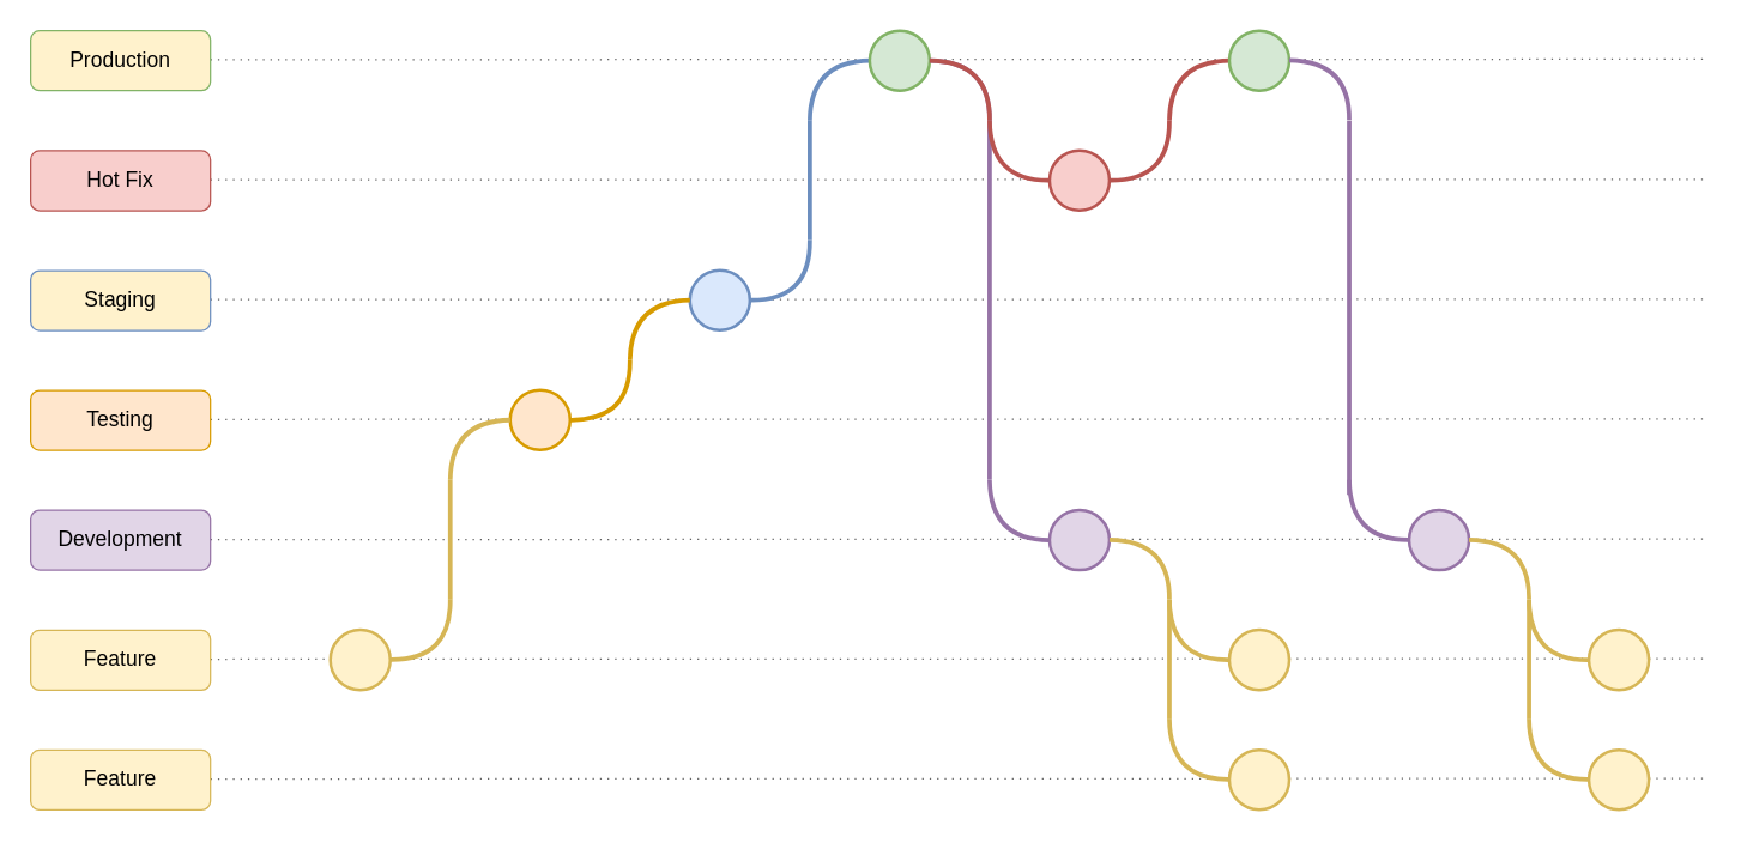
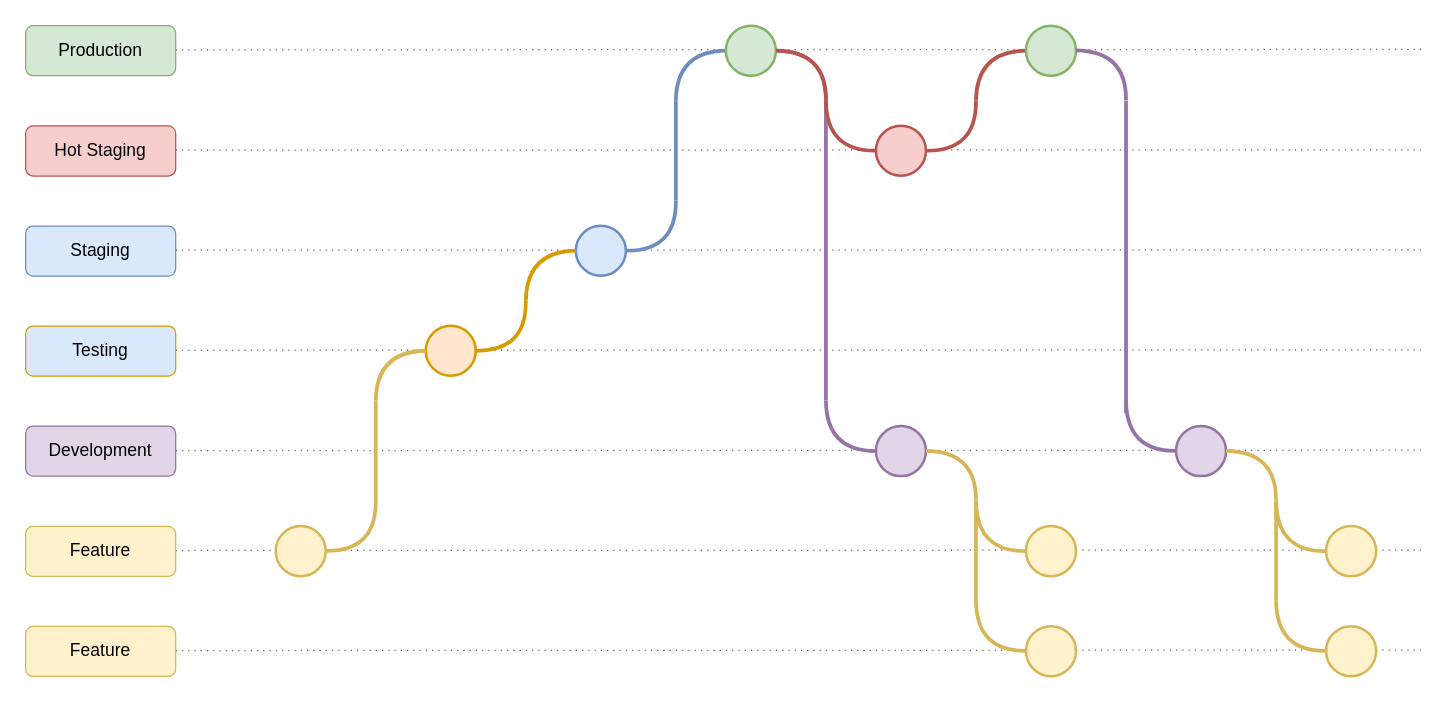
  <mxCell id="0" />
  <mxCell id="1" parent="0" />
  <mxCell id="2" style="edgeStyle=none;rounded=0;orthogonalLoop=1;jettySize=auto;html=1;exitX=1;exitY=0.5;exitDx=0;exitDy=0;elbow=vertical;endArrow=none;endFill=0;dashed=1;fillColor=#f5f5f5;strokeColor=#666666;dashPattern=1 4;strokeWidth=1;" parent="1" edge="1"><mxGeometry relative="1" as="geometry"><mxPoint x="1140" y="519.417" as="targetPoint" /><mxPoint x="140" y="519.75" as="sourcePoint" /></mxGeometry></mxCell>
  <mxCell id="3" style="edgeStyle=none;rounded=0;orthogonalLoop=1;jettySize=auto;html=1;exitX=1;exitY=0.5;exitDx=0;exitDy=0;elbow=vertical;endArrow=none;endFill=0;dashed=1;fillColor=#f5f5f5;strokeColor=#666666;dashPattern=1 4;strokeWidth=1;" parent="1" edge="1"><mxGeometry relative="1" as="geometry"><mxPoint x="1140" y="439.417" as="targetPoint" /><mxPoint x="140" y="439.75" as="sourcePoint" /></mxGeometry></mxCell>
  <mxCell id="4" style="edgeStyle=none;rounded=0;orthogonalLoop=1;jettySize=auto;html=1;exitX=1;exitY=0.5;exitDx=0;exitDy=0;elbow=vertical;endArrow=none;endFill=0;dashed=1;fillColor=#f5f5f5;strokeColor=#666666;dashPattern=1 4;strokeWidth=1;" parent="1" edge="1"><mxGeometry relative="1" as="geometry"><mxPoint x="1140" y="359.537" as="targetPoint" /><mxPoint x="140" y="359.87" as="sourcePoint" /></mxGeometry></mxCell>
  <mxCell id="5" style="edgeStyle=none;rounded=0;orthogonalLoop=1;jettySize=auto;html=1;exitX=1;exitY=0.5;exitDx=0;exitDy=0;elbow=vertical;endArrow=none;endFill=0;dashed=1;fillColor=#f5f5f5;strokeColor=#666666;dashPattern=1 4;strokeWidth=1;" parent="1" edge="1"><mxGeometry relative="1" as="geometry"><mxPoint x="1140" y="279.287" as="targetPoint" /><mxPoint x="140" y="279.62" as="sourcePoint" /></mxGeometry></mxCell>
  <mxCell id="6" style="edgeStyle=none;rounded=0;orthogonalLoop=1;jettySize=auto;html=1;exitX=1;exitY=0.5;exitDx=0;exitDy=0;elbow=vertical;endArrow=none;endFill=0;dashed=1;fillColor=#f5f5f5;strokeColor=#666666;dashPattern=1 4;strokeWidth=1;" parent="1" edge="1"><mxGeometry relative="1" as="geometry"><mxPoint x="1140" y="199.287" as="targetPoint" /><mxPoint x="140" y="199.62" as="sourcePoint" /></mxGeometry></mxCell>
  <mxCell id="7" style="edgeStyle=none;rounded=0;orthogonalLoop=1;jettySize=auto;html=1;exitX=1;exitY=0.5;exitDx=0;exitDy=0;elbow=vertical;endArrow=none;endFill=0;dashed=1;fillColor=#f5f5f5;strokeColor=#666666;dashPattern=1 4;strokeWidth=1;" parent="1" edge="1"><mxGeometry relative="1" as="geometry"><mxPoint x="1140" y="119.287" as="targetPoint" /><mxPoint x="140" y="119.62" as="sourcePoint" /></mxGeometry></mxCell>
  <mxCell id="8" style="edgeStyle=none;rounded=0;orthogonalLoop=1;jettySize=auto;html=1;exitX=1;exitY=0.5;exitDx=0;exitDy=0;elbow=vertical;endArrow=none;endFill=0;dashed=1;fillColor=#f5f5f5;strokeColor=#666666;dashPattern=1 4;strokeWidth=1;" parent="1" edge="1"><mxGeometry relative="1" as="geometry"><mxPoint x="1140" y="39.037" as="targetPoint" /><mxPoint x="140" y="39.37" as="sourcePoint" /></mxGeometry></mxCell>
  <mxCell id="9" style="edgeStyle=orthogonalEdgeStyle;curved=1;rounded=0;orthogonalLoop=1;jettySize=auto;html=1;exitX=1;exitY=0.5;exitDx=0;exitDy=0;endArrow=none;endFill=0;dashed=1;dashPattern=1 4;" parent="1" source="19" edge="1"><mxGeometry relative="1" as="geometry"><mxPoint x="100" y="439.66" as="sourcePoint" /><mxPoint x="860" y="440.25" as="targetPoint" /></mxGeometry></mxCell>
  <mxCell id="10" style="edgeStyle=orthogonalEdgeStyle;curved=1;rounded=0;orthogonalLoop=1;jettySize=auto;html=1;exitX=1;exitY=0.5;exitDx=0;exitDy=0;endArrow=none;endFill=0;dashed=1;dashPattern=1 4;" parent="1" source="20" edge="1"><mxGeometry relative="1" as="geometry"><mxPoint x="100" y="519.66" as="sourcePoint" /><mxPoint x="860" y="520.25" as="targetPoint" /></mxGeometry></mxCell>
  <mxCell id="11" style="edgeStyle=orthogonalEdgeStyle;curved=1;rounded=0;orthogonalLoop=1;jettySize=auto;html=1;exitX=0;exitY=0.5;exitDx=0;exitDy=0;entryX=0;entryY=0;entryDx=0;entryDy=0;endArrow=none;endFill=0;fillColor=#dae8fc;strokeColor=#6c8ebf;strokeWidth=3;" parent="1" edge="1"><mxGeometry relative="1" as="geometry"><mxPoint x="540" y="80" as="targetPoint" /><mxPoint x="580" y="40" as="sourcePoint" /></mxGeometry></mxCell>
  <mxCell id="12" value="" style="ellipse;whiteSpace=wrap;html=1;aspect=fixed;fillColor=#d5e8d4;strokeColor=#82b366;strokeWidth=2;" parent="1" vertex="1"><mxGeometry x="580" y="20" width="40" height="40" as="geometry" /></mxCell>
  <mxCell id="13" value="" style="ellipse;whiteSpace=wrap;html=1;aspect=fixed;fillColor=#dae8fc;strokeColor=#6c8ebf;strokeWidth=2;" parent="1" vertex="1"><mxGeometry x="460" y="180" width="40" height="40" as="geometry" /></mxCell>
  <mxCell id="14" style="edgeStyle=orthogonalEdgeStyle;curved=1;rounded=0;orthogonalLoop=1;jettySize=auto;html=1;exitX=1;exitY=0.5;exitDx=0;exitDy=0;entryX=1;entryY=1;entryDx=0;entryDy=0;endArrow=none;endFill=0;fillColor=#dae8fc;strokeColor=#6c8ebf;strokeWidth=3;" parent="1" edge="1"><mxGeometry relative="1" as="geometry"><mxPoint x="500" y="200" as="sourcePoint" /><mxPoint x="540" y="160" as="targetPoint" /></mxGeometry></mxCell>
  <mxCell id="15" style="edgeStyle=orthogonalEdgeStyle;rounded=0;orthogonalLoop=1;jettySize=auto;html=1;exitX=1;exitY=0.5;exitDx=0;exitDy=0;entryX=0.5;entryY=0;entryDx=0;entryDy=0;curved=1;endArrow=none;endFill=0;strokeWidth=3;fillColor=#e1d5e7;strokeColor=#9673a6;" parent="1" edge="1"><mxGeometry relative="1" as="geometry"><mxPoint x="660" y="80" as="targetPoint" /><mxPoint x="620" y="40" as="sourcePoint" /></mxGeometry></mxCell>
  <mxCell id="16" style="edgeStyle=orthogonalEdgeStyle;curved=1;rounded=0;orthogonalLoop=1;jettySize=auto;html=1;exitX=0;exitY=0.5;exitDx=0;exitDy=0;entryX=0.5;entryY=1;entryDx=0;entryDy=0;endArrow=none;endFill=0;strokeWidth=3;fillColor=#e1d5e7;strokeColor=#9673a6;" parent="1" source="17" edge="1"><mxGeometry relative="1" as="geometry"><mxPoint x="660" y="320.25" as="targetPoint" /></mxGeometry></mxCell>
  <mxCell id="17" value="" style="ellipse;whiteSpace=wrap;html=1;aspect=fixed;fillColor=#e1d5e7;strokeColor=#9673a6;strokeWidth=2;" parent="1" vertex="1"><mxGeometry x="700" y="340.25" width="40" height="40" as="geometry" /></mxCell>
  <mxCell id="18" style="edgeStyle=orthogonalEdgeStyle;curved=1;rounded=0;orthogonalLoop=1;jettySize=auto;html=1;endArrow=none;endFill=0;strokeWidth=3;fillColor=#e1d5e7;strokeColor=#9673a6;" parent="1" edge="1"><mxGeometry relative="1" as="geometry"><mxPoint x="660" y="320" as="targetPoint" /><mxPoint x="660" y="80" as="sourcePoint" /></mxGeometry></mxCell>
  <mxCell id="19" value="" style="ellipse;whiteSpace=wrap;html=1;aspect=fixed;fillColor=#fff2cc;strokeColor=#d6b656;strokeWidth=2;" parent="1" vertex="1"><mxGeometry x="820" y="420.25" width="40" height="40" as="geometry" /></mxCell>
  <mxCell id="20" value="" style="ellipse;whiteSpace=wrap;html=1;aspect=fixed;fillColor=#fff2cc;strokeColor=#d6b656;strokeWidth=2;" parent="1" vertex="1"><mxGeometry x="820" y="500.25" width="40" height="40" as="geometry" /></mxCell>
  <mxCell id="21" style="edgeStyle=orthogonalEdgeStyle;rounded=0;orthogonalLoop=1;jettySize=auto;html=1;exitX=1;exitY=0.5;exitDx=0;exitDy=0;entryX=0.5;entryY=0;entryDx=0;entryDy=0;curved=1;endArrow=none;endFill=0;strokeWidth=3;fillColor=#fff2cc;strokeColor=#d6b656;" parent="1" edge="1"><mxGeometry relative="1" as="geometry"><mxPoint x="780" y="400.01" as="targetPoint" /><mxPoint x="740" y="360.01" as="sourcePoint" /></mxGeometry></mxCell>
  <mxCell id="22" style="edgeStyle=orthogonalEdgeStyle;curved=1;rounded=0;orthogonalLoop=1;jettySize=auto;html=1;exitX=0;exitY=0.5;exitDx=0;exitDy=0;entryX=0.5;entryY=1;entryDx=0;entryDy=0;endArrow=none;endFill=0;strokeWidth=3;fillColor=#fff2cc;strokeColor=#d6b656;" parent="1" edge="1"><mxGeometry relative="1" as="geometry"><mxPoint x="780" y="480.01" as="targetPoint" /><mxPoint x="820" y="520.01" as="sourcePoint" /></mxGeometry></mxCell>
  <mxCell id="23" style="edgeStyle=orthogonalEdgeStyle;curved=1;rounded=0;orthogonalLoop=1;jettySize=auto;html=1;endArrow=none;endFill=0;strokeWidth=3;fillColor=#fff2cc;strokeColor=#d6b656;" parent="1" edge="1"><mxGeometry relative="1" as="geometry"><mxPoint x="780" y="480.01" as="targetPoint" /><mxPoint x="780" y="400.01" as="sourcePoint" /></mxGeometry></mxCell>
  <mxCell id="24" style="edgeStyle=orthogonalEdgeStyle;curved=1;rounded=0;orthogonalLoop=1;jettySize=auto;html=1;exitX=0;exitY=0.5;exitDx=0;exitDy=0;entryX=0.5;entryY=1;entryDx=0;entryDy=0;endArrow=none;endFill=0;strokeWidth=3;fillColor=#fff2cc;strokeColor=#d6b656;" parent="1" edge="1"><mxGeometry relative="1" as="geometry"><mxPoint x="780" y="400.25" as="targetPoint" /><mxPoint x="820" y="440.25" as="sourcePoint" /></mxGeometry></mxCell>
  <mxCell id="25" style="edgeStyle=orthogonalEdgeStyle;curved=1;rounded=0;orthogonalLoop=1;jettySize=auto;html=1;endArrow=none;endFill=0;strokeWidth=3;fillColor=#dae8fc;strokeColor=#6c8ebf;" parent="1" edge="1"><mxGeometry relative="1" as="geometry"><mxPoint x="540" y="160" as="targetPoint" /><mxPoint x="540" y="80" as="sourcePoint" /></mxGeometry></mxCell>
  <mxCell id="26" value="" style="ellipse;whiteSpace=wrap;html=1;aspect=fixed;fillColor=#f8cecc;strokeColor=#b85450;strokeWidth=2;" parent="1" vertex="1"><mxGeometry x="700" y="100" width="40" height="40" as="geometry" /></mxCell>
  <mxCell id="27" style="edgeStyle=orthogonalEdgeStyle;rounded=0;orthogonalLoop=1;jettySize=auto;html=1;exitX=1;exitY=0.5;exitDx=0;exitDy=0;entryX=0.5;entryY=0;entryDx=0;entryDy=0;curved=1;endArrow=none;endFill=0;strokeWidth=3;fillColor=#f8cecc;strokeColor=#b85450;" parent="1" edge="1"><mxGeometry relative="1" as="geometry"><mxPoint x="620" y="40" as="sourcePoint" /><mxPoint x="660" y="80" as="targetPoint" /></mxGeometry></mxCell>
  <mxCell id="28" style="edgeStyle=orthogonalEdgeStyle;curved=1;rounded=0;orthogonalLoop=1;jettySize=auto;html=1;exitX=0;exitY=0.5;exitDx=0;exitDy=0;entryX=0.5;entryY=1;entryDx=0;entryDy=0;endArrow=none;endFill=0;strokeWidth=3;fillColor=#f8cecc;strokeColor=#b85450;" parent="1" edge="1"><mxGeometry relative="1" as="geometry"><mxPoint x="700" y="120" as="sourcePoint" /><mxPoint x="660" y="80" as="targetPoint" /></mxGeometry></mxCell>
  <mxCell id="29" style="edgeStyle=orthogonalEdgeStyle;curved=1;rounded=0;orthogonalLoop=1;jettySize=auto;html=1;exitX=1;exitY=0.5;exitDx=0;exitDy=0;entryX=1;entryY=1;entryDx=0;entryDy=0;endArrow=none;endFill=0;fillColor=#f8cecc;strokeColor=#b85450;strokeWidth=3;" parent="1" edge="1"><mxGeometry relative="1" as="geometry"><mxPoint x="740" y="120" as="sourcePoint" /><mxPoint x="780" y="80" as="targetPoint" /></mxGeometry></mxCell>
  <mxCell id="30" style="edgeStyle=orthogonalEdgeStyle;curved=1;rounded=0;orthogonalLoop=1;jettySize=auto;html=1;exitX=0;exitY=0.5;exitDx=0;exitDy=0;entryX=0;entryY=0;entryDx=0;entryDy=0;endArrow=none;endFill=0;fillColor=#f8cecc;strokeColor=#b85450;strokeWidth=3;" parent="1" edge="1"><mxGeometry relative="1" as="geometry"><mxPoint x="780" y="80" as="targetPoint" /><mxPoint x="820" y="40" as="sourcePoint" /></mxGeometry></mxCell>
  <mxCell id="31" value="" style="ellipse;whiteSpace=wrap;html=1;aspect=fixed;fillColor=#d5e8d4;strokeColor=#82b366;strokeWidth=2;" parent="1" vertex="1"><mxGeometry x="820" y="20" width="40" height="40" as="geometry" /></mxCell>
  <mxCell id="32" value="" style="ellipse;whiteSpace=wrap;html=1;aspect=fixed;fillColor=#e1d5e7;strokeColor=#9673a6;strokeWidth=2;" parent="1" vertex="1"><mxGeometry x="940" y="340.25" width="40" height="40" as="geometry" /></mxCell>
  <mxCell id="33" style="edgeStyle=orthogonalEdgeStyle;rounded=0;orthogonalLoop=1;jettySize=auto;html=1;exitX=1;exitY=0.5;exitDx=0;exitDy=0;entryX=0.5;entryY=0;entryDx=0;entryDy=0;curved=1;endArrow=none;endFill=0;strokeWidth=3;fillColor=#e1d5e7;strokeColor=#9673a6;" parent="1" edge="1"><mxGeometry relative="1" as="geometry"><mxPoint x="900" y="79.75" as="targetPoint" /><mxPoint x="860" y="39.75" as="sourcePoint" /></mxGeometry></mxCell>
  <mxCell id="34" style="edgeStyle=orthogonalEdgeStyle;curved=1;rounded=0;orthogonalLoop=1;jettySize=auto;html=1;exitX=0;exitY=0.5;exitDx=0;exitDy=0;entryX=0.5;entryY=1;entryDx=0;entryDy=0;endArrow=none;endFill=0;strokeWidth=3;fillColor=#e1d5e7;strokeColor=#9673a6;" parent="1" edge="1"><mxGeometry relative="1" as="geometry"><mxPoint x="900" y="320" as="targetPoint" /><mxPoint x="940" y="360" as="sourcePoint" /></mxGeometry></mxCell>
  <mxCell id="35" style="edgeStyle=orthogonalEdgeStyle;curved=1;rounded=0;orthogonalLoop=1;jettySize=auto;html=1;endArrow=none;endFill=0;strokeWidth=3;fillColor=#e1d5e7;strokeColor=#9673a6;" parent="1" edge="1"><mxGeometry relative="1" as="geometry"><mxPoint x="900" y="330" as="targetPoint" /><mxPoint x="900" y="80" as="sourcePoint" /></mxGeometry></mxCell>
  <mxCell id="36" value="" style="ellipse;whiteSpace=wrap;html=1;aspect=fixed;fillColor=#fff2cc;strokeColor=#d6b656;strokeWidth=2;" parent="1" vertex="1"><mxGeometry x="1060" y="500.25" width="40" height="40" as="geometry" /></mxCell>
  <mxCell id="37" style="edgeStyle=orthogonalEdgeStyle;rounded=0;orthogonalLoop=1;jettySize=auto;html=1;exitX=1;exitY=0.5;exitDx=0;exitDy=0;entryX=0.5;entryY=0;entryDx=0;entryDy=0;curved=1;endArrow=none;endFill=0;strokeWidth=3;fillColor=#fff2cc;strokeColor=#d6b656;" parent="1" edge="1"><mxGeometry relative="1" as="geometry"><mxPoint x="1020" y="400.01" as="targetPoint" /><mxPoint x="980" y="360.01" as="sourcePoint" /></mxGeometry></mxCell>
  <mxCell id="38" style="edgeStyle=orthogonalEdgeStyle;curved=1;rounded=0;orthogonalLoop=1;jettySize=auto;html=1;exitX=0;exitY=0.5;exitDx=0;exitDy=0;entryX=0.5;entryY=1;entryDx=0;entryDy=0;endArrow=none;endFill=0;strokeWidth=3;fillColor=#fff2cc;strokeColor=#d6b656;" parent="1" edge="1"><mxGeometry relative="1" as="geometry"><mxPoint x="1020" y="480.01" as="targetPoint" /><mxPoint x="1060" y="520.01" as="sourcePoint" /></mxGeometry></mxCell>
  <mxCell id="39" style="edgeStyle=orthogonalEdgeStyle;curved=1;rounded=0;orthogonalLoop=1;jettySize=auto;html=1;endArrow=none;endFill=0;strokeWidth=3;fillColor=#fff2cc;strokeColor=#d6b656;" parent="1" edge="1"><mxGeometry relative="1" as="geometry"><mxPoint x="1020" y="480.01" as="targetPoint" /><mxPoint x="1020" y="400.01" as="sourcePoint" /></mxGeometry></mxCell>
  <mxCell id="40" style="edgeStyle=orthogonalEdgeStyle;curved=1;rounded=0;orthogonalLoop=1;jettySize=auto;html=1;exitX=0;exitY=0.5;exitDx=0;exitDy=0;entryX=0.5;entryY=1;entryDx=0;entryDy=0;endArrow=none;endFill=0;strokeWidth=3;fillColor=#fff2cc;strokeColor=#d6b656;" parent="1" edge="1"><mxGeometry relative="1" as="geometry"><mxPoint x="1020" y="400.25" as="targetPoint" /><mxPoint x="1060" y="440.25" as="sourcePoint" /></mxGeometry></mxCell>
  <mxCell id="41" value="" style="ellipse;whiteSpace=wrap;html=1;aspect=fixed;fillColor=#fff2cc;strokeColor=#d6b656;strokeWidth=2;" parent="1" vertex="1"><mxGeometry x="1060" y="420.25" width="40" height="40" as="geometry" /></mxCell>
  <mxCell id="42" style="edgeStyle=orthogonalEdgeStyle;curved=1;rounded=0;orthogonalLoop=1;jettySize=auto;html=1;exitX=0;exitY=0.5;exitDx=0;exitDy=0;entryX=0;entryY=0;entryDx=0;entryDy=0;endArrow=none;endFill=0;fillColor=#ffe6cc;strokeColor=#d79b00;strokeWidth=3;" parent="1" edge="1"><mxGeometry relative="1" as="geometry"><mxPoint x="420" y="240" as="targetPoint" /><mxPoint x="460" y="200" as="sourcePoint" /></mxGeometry></mxCell>
  <mxCell id="43" style="edgeStyle=orthogonalEdgeStyle;curved=1;rounded=0;orthogonalLoop=1;jettySize=auto;html=1;exitX=1;exitY=0.5;exitDx=0;exitDy=0;entryX=1;entryY=1;entryDx=0;entryDy=0;endArrow=none;endFill=0;fillColor=#ffe6cc;strokeColor=#d79b00;strokeWidth=3;" parent="1" edge="1"><mxGeometry relative="1" as="geometry"><mxPoint x="380" y="280" as="sourcePoint" /><mxPoint x="420" y="240" as="targetPoint" /></mxGeometry></mxCell>
  <mxCell id="44" value="" style="ellipse;whiteSpace=wrap;html=1;aspect=fixed;fillColor=#ffe6cc;strokeColor=#d79b00;strokeWidth=2;" parent="1" vertex="1"><mxGeometry x="340" y="260" width="40" height="40" as="geometry" /></mxCell>
  <mxCell id="45" value="Feature" style="rounded=1;whiteSpace=wrap;html=1;fillColor=#fff2cc;strokeColor=#d6b656;fontSize=14;" parent="1" vertex="1"><mxGeometry x="20" y="420.49" width="120" height="40" as="geometry" /></mxCell>
  <mxCell id="46" value="Feature" style="rounded=1;whiteSpace=wrap;html=1;fillColor=#fff2cc;strokeColor=#d6b656;fontSize=14;" parent="1" vertex="1"><mxGeometry x="20" y="500.49" width="120" height="40" as="geometry" /></mxCell>
- <mxCell id="47" value="Staging" style="rounded=1;whiteSpace=wrap;html=1;fillColor=#fff2cc;strokeColor=#6c8ebf;fontSize=14;" parent="1" vertex="1"><mxGeometry x="20" y="180.25" width="120" height="40" as="geometry" /></mxCell>
+ <mxCell id="47" value="Staging" style="rounded=1;whiteSpace=wrap;html=1;fillColor=#dae8fc;strokeColor=#6c8ebf;fontSize=14;" parent="1" vertex="1"><mxGeometry x="20" y="180.25" width="120" height="40" as="geometry" /></mxCell>
  <mxCell id="48" value="Development" style="rounded=1;whiteSpace=wrap;html=1;fillColor=#e1d5e7;strokeColor=#9673a6;fontSize=14;" parent="1" vertex="1"><mxGeometry x="20" y="340.25" width="120" height="40" as="geometry" /></mxCell>
- <mxCell id="49" value="Testing" style="rounded=1;whiteSpace=wrap;html=1;fillColor=#ffe6cc;strokeColor=#d79b00;fontSize=14;" parent="1" vertex="1"><mxGeometry x="20" y="260.25" width="120" height="40" as="geometry" /></mxCell>
- <mxCell id="50" value="Production" style="rounded=1;whiteSpace=wrap;html=1;fillColor=#fff2cc;strokeColor=#82b366;fontSize=14;" parent="1" vertex="1"><mxGeometry x="20" y="20" width="120" height="40" as="geometry" /></mxCell>
- <mxCell id="51" value="Hot Fix" style="rounded=1;whiteSpace=wrap;html=1;fillColor=#f8cecc;strokeColor=#b85450;fontSize=14;" parent="1" vertex="1"><mxGeometry x="20" y="100.25" width="120" height="40" as="geometry" /></mxCell>
+ <mxCell id="49" value="Testing" style="rounded=1;whiteSpace=wrap;html=1;fillColor=#dae8fc;strokeColor=#d79b00;fontSize=14;" parent="1" vertex="1"><mxGeometry x="20" y="260.25" width="120" height="40" as="geometry" /></mxCell>
+ <mxCell id="50" value="Production" style="rounded=1;whiteSpace=wrap;html=1;fillColor=#d5e8d4;strokeColor=#82b366;fontSize=14;" parent="1" vertex="1"><mxGeometry x="20" y="20" width="120" height="40" as="geometry" /></mxCell>
+ <mxCell id="51" value="Hot Staging" style="rounded=1;whiteSpace=wrap;html=1;fillColor=#f8cecc;strokeColor=#b85450;fontSize=14;" parent="1" vertex="1"><mxGeometry x="20" y="100.25" width="120" height="40" as="geometry" /></mxCell>
  <mxCell id="52" style="edgeStyle=orthogonalEdgeStyle;curved=1;rounded=0;orthogonalLoop=1;jettySize=auto;html=1;exitX=0;exitY=0.5;exitDx=0;exitDy=0;entryX=0;entryY=0;entryDx=0;entryDy=0;endArrow=none;endFill=0;fillColor=#fff2cc;strokeColor=#d6b656;strokeWidth=3;" parent="1" edge="1"><mxGeometry relative="1" as="geometry"><mxPoint x="300" y="320" as="targetPoint" /><mxPoint x="340" y="280" as="sourcePoint" /></mxGeometry></mxCell>
  <mxCell id="53" value="" style="ellipse;whiteSpace=wrap;html=1;aspect=fixed;fillColor=#fff2cc;strokeColor=#d6b656;strokeWidth=2;" parent="1" vertex="1"><mxGeometry x="220" y="420.25" width="40" height="40" as="geometry" /></mxCell>
  <mxCell id="54" style="edgeStyle=orthogonalEdgeStyle;curved=1;rounded=0;orthogonalLoop=1;jettySize=auto;html=1;exitX=1;exitY=0.5;exitDx=0;exitDy=0;entryX=1;entryY=1;entryDx=0;entryDy=0;endArrow=none;endFill=0;fillColor=#fff2cc;strokeColor=#d6b656;strokeWidth=3;" parent="1" edge="1"><mxGeometry relative="1" as="geometry"><mxPoint x="260" y="440" as="sourcePoint" /><mxPoint x="300" y="400" as="targetPoint" /></mxGeometry></mxCell>
  <mxCell id="55" style="edgeStyle=orthogonalEdgeStyle;curved=1;rounded=0;orthogonalLoop=1;jettySize=auto;html=1;endArrow=none;endFill=0;strokeWidth=3;fillColor=#fff2cc;strokeColor=#d6b656;" parent="1" edge="1"><mxGeometry relative="1" as="geometry"><mxPoint x="300" y="400" as="targetPoint" /><mxPoint x="300" y="320" as="sourcePoint" /></mxGeometry></mxCell>
